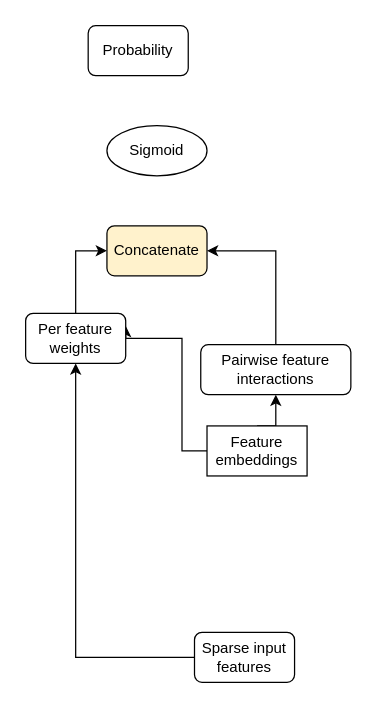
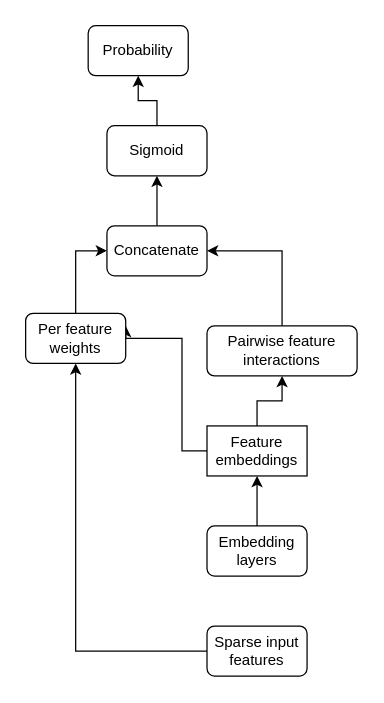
  <mxCell id="0" />
  <mxCell id="1" parent="0" />
  <mxCell id="2" style="edgeStyle=orthogonalEdgeStyle;rounded=0;orthogonalLoop=1;jettySize=auto;html=1;exitX=0.5;exitY=0;exitDx=0;exitDy=0;entryX=0.5;entryY=1;entryDx=0;entryDy=0;" edge="1" parent="1" source="4" target="10"><mxGeometry relative="1" as="geometry" /></mxCell>
  <mxCell id="3" style="edgeStyle=orthogonalEdgeStyle;rounded=0;orthogonalLoop=1;jettySize=auto;html=1;exitX=0;exitY=0.5;exitDx=0;exitDy=0;entryX=1;entryY=0.25;entryDx=0;entryDy=0;" edge="1" parent="1" source="4" target="12"><mxGeometry relative="1" as="geometry"><Array as="points"><mxPoint x="145" y="360" /><mxPoint x="145" y="270" /></Array></mxGeometry></mxCell>
  <mxCell id="4" value="Feature embeddings" style="whiteSpace=wrap;html=1;rounded=0;" vertex="1" parent="1"><mxGeometry x="165" y="340" width="80" height="40" as="geometry" /></mxCell>
+ <mxCell id="5" style="edgeStyle=orthogonalEdgeStyle;rounded=0;orthogonalLoop=1;jettySize=auto;html=1;exitX=0.5;exitY=0;exitDx=0;exitDy=0;entryX=0.5;entryY=1;entryDx=0;entryDy=0;" edge="1" parent="1" source="6" target="4"><mxGeometry relative="1" as="geometry" /></mxCell>
+ <mxCell id="6" value="Embedding layers" style="rounded=1;whiteSpace=wrap;html=1;" vertex="1" parent="1"><mxGeometry x="165" y="420" width="80" height="40" as="geometry" /></mxCell>
  <mxCell id="7" style="edgeStyle=orthogonalEdgeStyle;rounded=0;orthogonalLoop=1;jettySize=auto;html=1;exitX=0;exitY=0.5;exitDx=0;exitDy=0;entryX=0.5;entryY=1;entryDx=0;entryDy=0;" edge="1" parent="1" source="8" target="12"><mxGeometry relative="1" as="geometry" /></mxCell>
- <mxCell id="8" value="Sparse input features" style="rounded=1;whiteSpace=wrap;html=1;" vertex="1" parent="1"><mxGeometry x="155" y="505" width="80" height="40" as="geometry" /></mxCell>
+ <mxCell id="8" value="Sparse input features" style="rounded=1;whiteSpace=wrap;html=1;" vertex="1" parent="1"><mxGeometry x="165" y="500" width="80" height="40" as="geometry" /></mxCell>
  <mxCell id="9" style="edgeStyle=orthogonalEdgeStyle;rounded=0;orthogonalLoop=1;jettySize=auto;html=1;exitX=0.5;exitY=0;exitDx=0;exitDy=0;entryX=1;entryY=0.5;entryDx=0;entryDy=0;" edge="1" parent="1" source="10" target="14"><mxGeometry relative="1" as="geometry" /></mxCell>
- <mxCell id="10" value="Pairwise feature interactions" style="rounded=1;whiteSpace=wrap;html=1;" vertex="1" parent="1"><mxGeometry x="160" y="275" width="120" height="40" as="geometry" /></mxCell>
+ <mxCell id="10" value="Pairwise feature interactions" style="rounded=1;whiteSpace=wrap;html=1;" vertex="1" parent="1"><mxGeometry x="165" y="260" width="120" height="40" as="geometry" /></mxCell>
  <mxCell id="11" style="edgeStyle=orthogonalEdgeStyle;rounded=0;orthogonalLoop=1;jettySize=auto;html=1;exitX=0.5;exitY=0;exitDx=0;exitDy=0;entryX=0;entryY=0.5;entryDx=0;entryDy=0;" edge="1" parent="1" source="12" target="14"><mxGeometry relative="1" as="geometry" /></mxCell>
  <mxCell id="12" value="Per feature weights" style="rounded=1;whiteSpace=wrap;html=1;" vertex="1" parent="1"><mxGeometry x="20" y="250" width="80" height="40" as="geometry" /></mxCell>
- <mxCell id="14" value="Concatenate" style="rounded=1;whiteSpace=wrap;html=1;fillColor=#fff2cc;" vertex="1" parent="1"><mxGeometry x="85" y="180" width="80" height="40" as="geometry" /></mxCell>
- <mxCell id="16" value="Sigmoid" style="ellipse;whiteSpace=wrap;html=1;" vertex="1" parent="1"><mxGeometry x="85" y="100" width="80" height="40" as="geometry" /></mxCell>
+ <mxCell id="13" style="edgeStyle=orthogonalEdgeStyle;rounded=0;orthogonalLoop=1;jettySize=auto;html=1;exitX=0.5;exitY=0;exitDx=0;exitDy=0;entryX=0.5;entryY=1;entryDx=0;entryDy=0;" edge="1" parent="1" source="14" target="16"><mxGeometry relative="1" as="geometry" /></mxCell>
+ <mxCell id="14" value="Concatenate" style="rounded=1;whiteSpace=wrap;html=1;" vertex="1" parent="1"><mxGeometry x="85" y="180" width="80" height="40" as="geometry" /></mxCell>
+ <mxCell id="15" style="edgeStyle=orthogonalEdgeStyle;rounded=0;orthogonalLoop=1;jettySize=auto;html=1;exitX=0.5;exitY=0;exitDx=0;exitDy=0;entryX=0.5;entryY=1;entryDx=0;entryDy=0;" edge="1" parent="1" source="16" target="17"><mxGeometry relative="1" as="geometry" /></mxCell>
+ <mxCell id="16" value="Sigmoid" style="rounded=1;whiteSpace=wrap;html=1;" vertex="1" parent="1"><mxGeometry x="85" y="100" width="80" height="40" as="geometry" /></mxCell>
  <mxCell id="17" value="Probability" style="rounded=1;whiteSpace=wrap;html=1;" vertex="1" parent="1"><mxGeometry x="70" y="20" width="80" height="40" as="geometry" /></mxCell>
